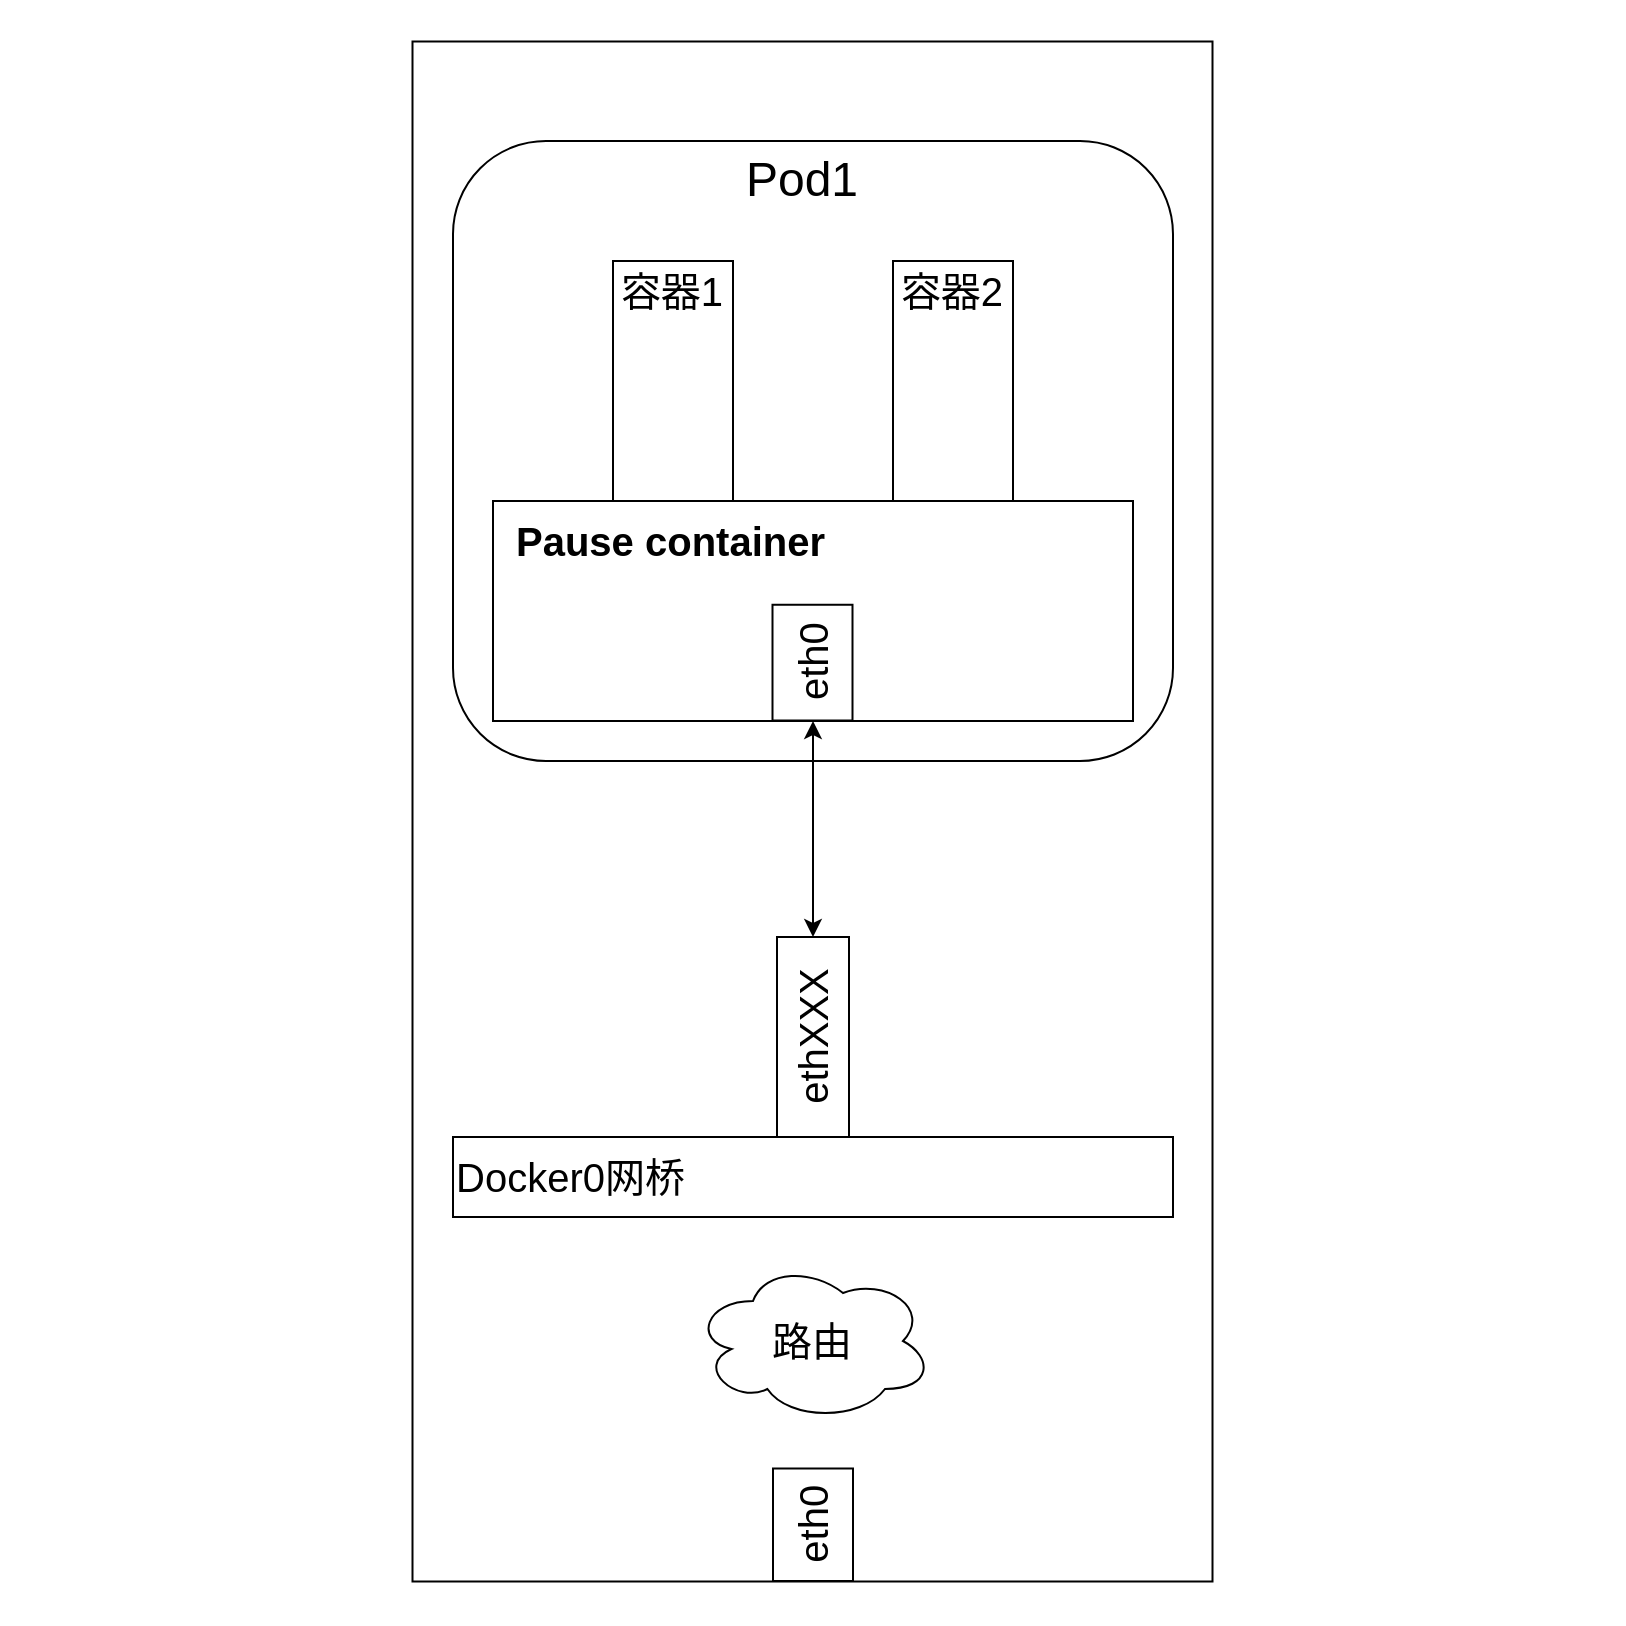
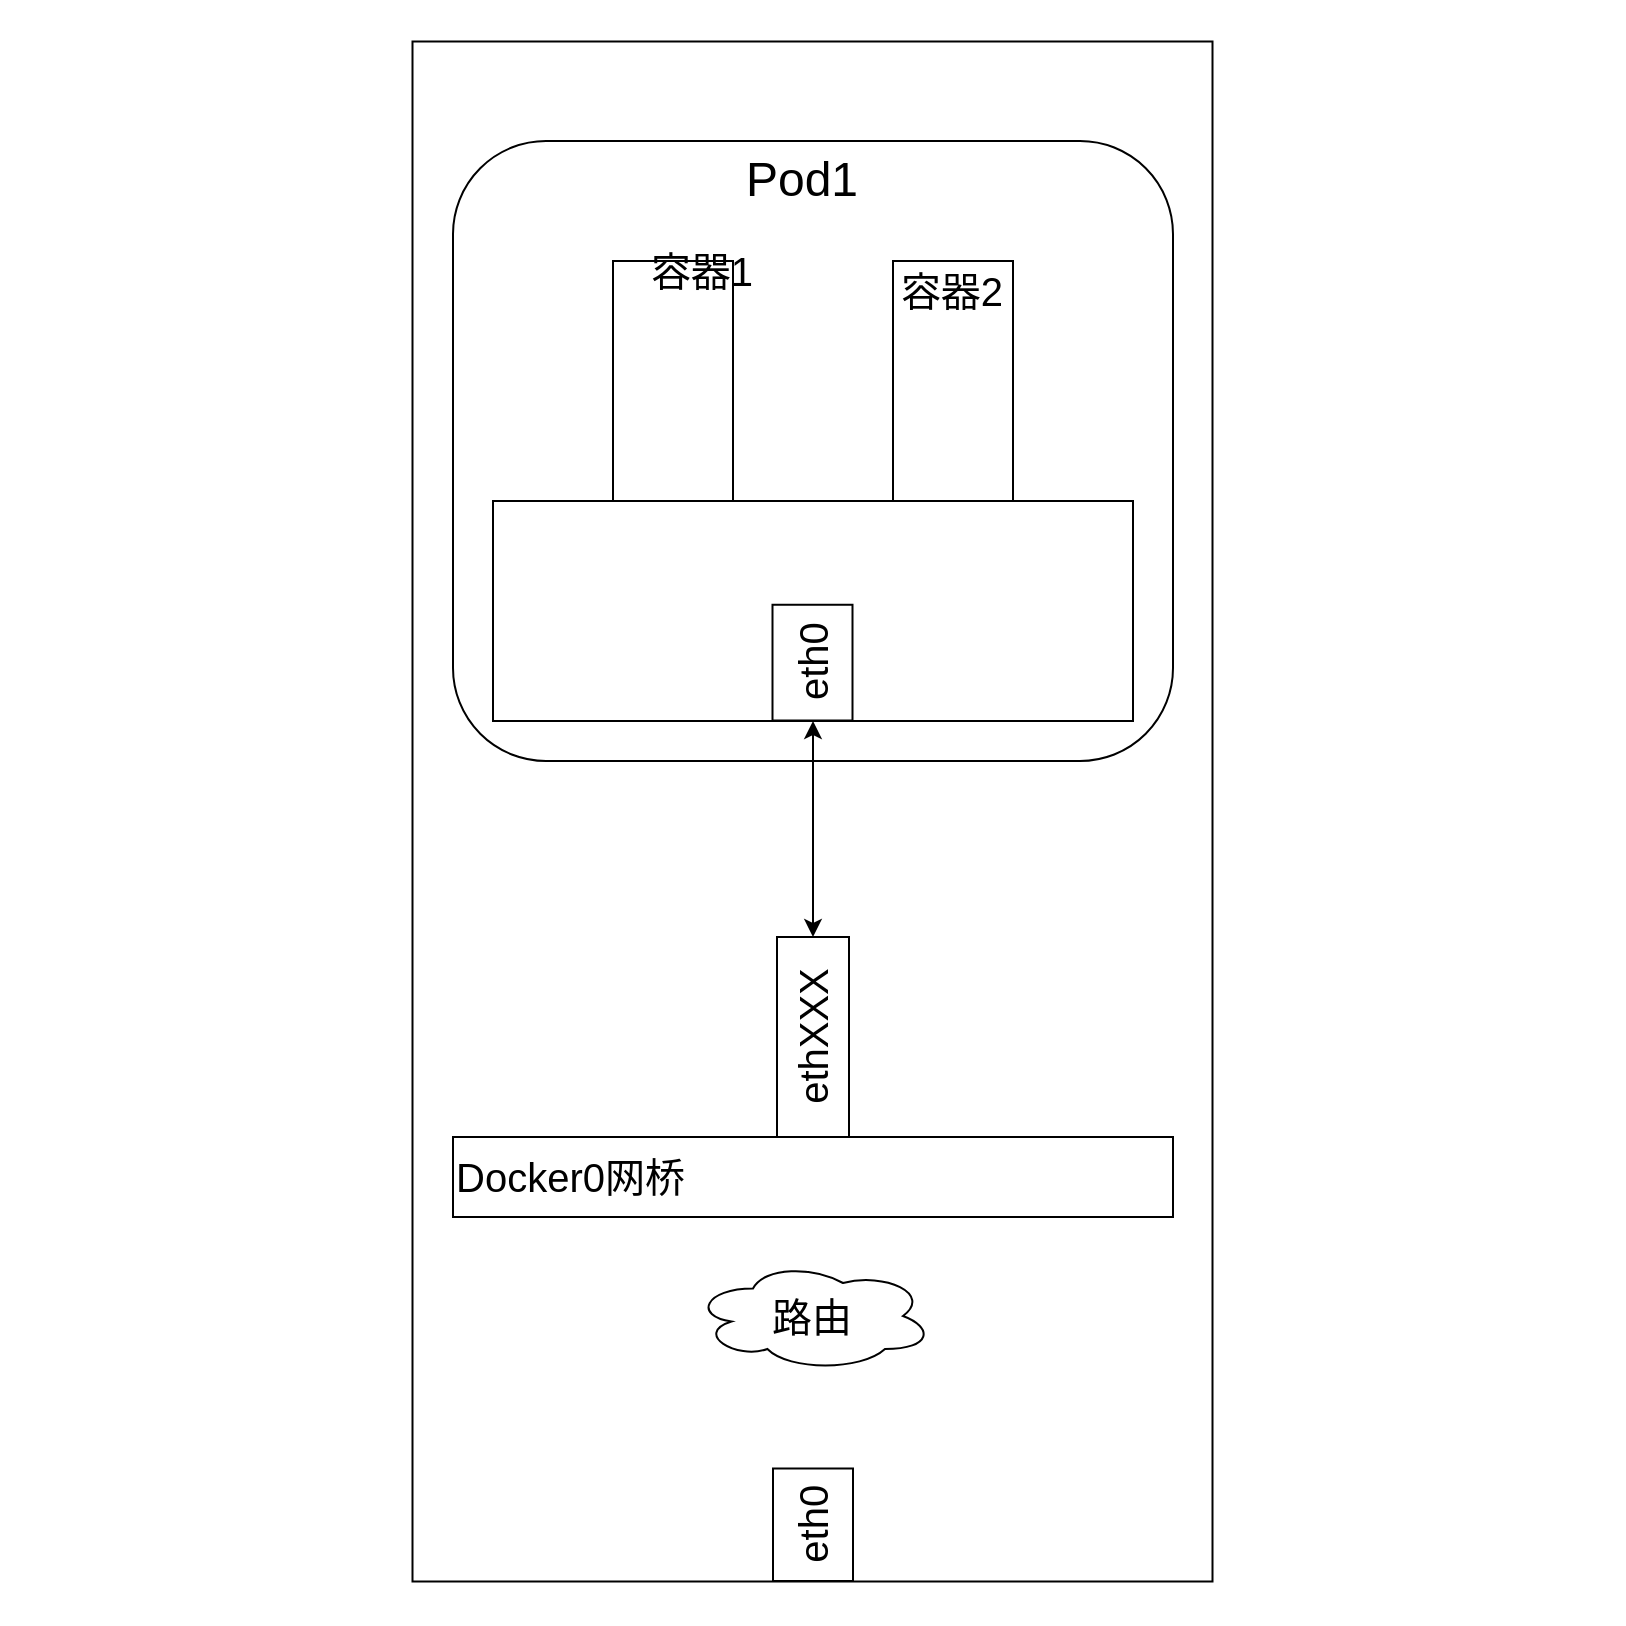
  <mxCell id="0" />
  <mxCell id="1" parent="0" />
  <mxCell id="2" value="" style="group;fontStyle=1" vertex="1" connectable="0" parent="1"><mxGeometry x="205.75" y="20.25" width="400" height="770" as="geometry" /></mxCell>
  <mxCell id="3" value="" style="rounded=1;whiteSpace=wrap;html=1;fillColor=none;container=0;" vertex="1" parent="2"><mxGeometry x="20.25" y="49.75" width="360" height="310" as="geometry" /></mxCell>
  <mxCell id="4" value="" style="rounded=0;whiteSpace=wrap;html=1;rotation=90;fillColor=none;container=0;" vertex="1" parent="2"><mxGeometry x="-185" y="185" width="770" height="400" as="geometry" /></mxCell>
  <mxCell id="5" value="" style="rounded=0;whiteSpace=wrap;html=1;rotation=90;container=0;" vertex="1" parent="2"><mxGeometry x="70.25" y="139.75" width="120" height="60" as="geometry" /></mxCell>
  <mxCell id="6" value="" style="rounded=0;whiteSpace=wrap;html=1;rotation=90;container=0;" vertex="1" parent="2"><mxGeometry x="210.25" y="139.75" width="120" height="60" as="geometry" /></mxCell>
- <mxCell id="7" value="容器1" style="text;html=1;strokeColor=none;fillColor=none;align=center;verticalAlign=middle;whiteSpace=wrap;rounded=0;fontSize=20;container=0;" vertex="1" parent="2"><mxGeometry x="100.25" y="109.75" width="60" height="30" as="geometry" /></mxCell>
+ <mxCell id="7" value="容器1" style="text;html=1;strokeColor=none;fillColor=none;align=center;verticalAlign=middle;whiteSpace=wrap;rounded=0;fontSize=20;container=0;" vertex="1" parent="2"><mxGeometry x="115.25" y="99.75" width="60" height="30" as="geometry" /></mxCell>
  <mxCell id="8" value="容器2" style="text;html=1;strokeColor=none;fillColor=none;align=center;verticalAlign=middle;whiteSpace=wrap;rounded=0;fontSize=20;container=0;" vertex="1" parent="2"><mxGeometry x="240.25" y="109.75" width="60" height="30" as="geometry" /></mxCell>
  <mxCell id="9" value="&lt;font style=&quot;font-size: 24px;&quot;&gt;Pod1&lt;/font&gt;" style="text;html=1;strokeColor=none;fillColor=none;align=center;verticalAlign=middle;whiteSpace=wrap;rounded=0;container=0;" vertex="1" parent="2"><mxGeometry x="115.25" y="54.75" width="160" height="30" as="geometry" /></mxCell>
  <mxCell id="10" value="" style="rounded=0;whiteSpace=wrap;html=1;container=0;" vertex="1" parent="2"><mxGeometry x="40.25" y="229.75" width="320" height="110" as="geometry" /></mxCell>
- <mxCell id="11" value="Pause container" style="text;html=1;strokeColor=none;fillColor=none;align=left;verticalAlign=middle;whiteSpace=wrap;rounded=0;fontSize=20;container=0;fontStyle=1" vertex="1" parent="2"><mxGeometry x="50.25" y="229.75" width="159.75" height="40" as="geometry" /></mxCell>
  <mxCell id="12" value="Docker0网桥" style="rounded=0;whiteSpace=wrap;html=1;align=left;fontSize=20;container=0;" vertex="1" parent="2"><mxGeometry x="20.25" y="547.75" width="360" height="40" as="geometry" /></mxCell>
  <mxCell id="13" value="ethXXX" style="rounded=0;whiteSpace=wrap;html=1;fontSize=20;rotation=-90;container=0;" vertex="1" parent="2"><mxGeometry x="150.25" y="479.75" width="100" height="36" as="geometry" /></mxCell>
  <mxCell id="14" value="" style="endArrow=classic;startArrow=classic;html=1;rounded=0;entryX=0.5;entryY=1;entryDx=0;entryDy=0;exitX=1;exitY=0.5;exitDx=0;exitDy=0;" edge="1" parent="2" source="13" target="10"><mxGeometry width="50" height="50" relative="1" as="geometry"><mxPoint x="-19.75" y="469.75" as="sourcePoint" /><mxPoint x="30.25" y="419.75" as="targetPoint" /></mxGeometry></mxCell>
- <mxCell id="15" value="路由" style="ellipse;shape=cloud;whiteSpace=wrap;html=1;fontSize=20;container=0;" vertex="1" parent="2"><mxGeometry x="140.25" y="609.75" width="120" height="80" as="geometry" /></mxCell>
+ <mxCell id="15" value="路由" style="ellipse;shape=cloud;whiteSpace=wrap;html=1;fontSize=20;container=0;" vertex="1" parent="2"><mxGeometry x="140.25" y="609.75" width="120" height="55" as="geometry" /></mxCell>
  <mxCell id="16" value="&lt;font style=&quot;font-size: 20px;&quot;&gt;eth0&lt;/font&gt;" style="rounded=0;whiteSpace=wrap;html=1;rotation=-90;" vertex="1" parent="2"><mxGeometry x="172.13" y="721.63" width="56.25" height="40" as="geometry" /></mxCell>
  <mxCell id="17" value="&lt;font style=&quot;font-size: 20px;&quot;&gt;eth0&lt;/font&gt;" style="rounded=0;whiteSpace=wrap;html=1;rotation=-90;" vertex="1" parent="2"><mxGeometry x="171.06" y="290.56" width="57.87" height="40" as="geometry" /></mxCell>
